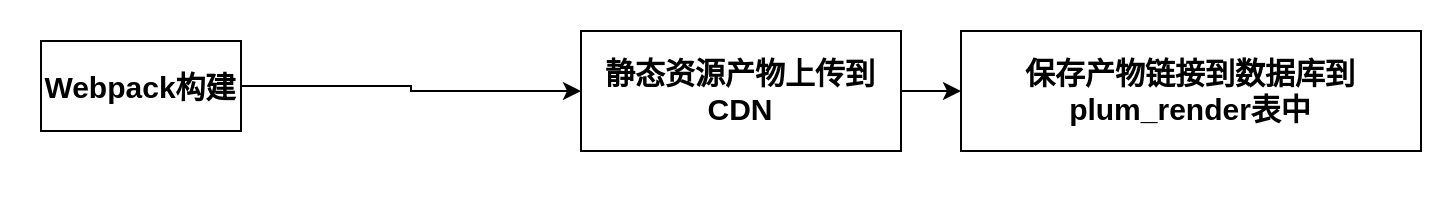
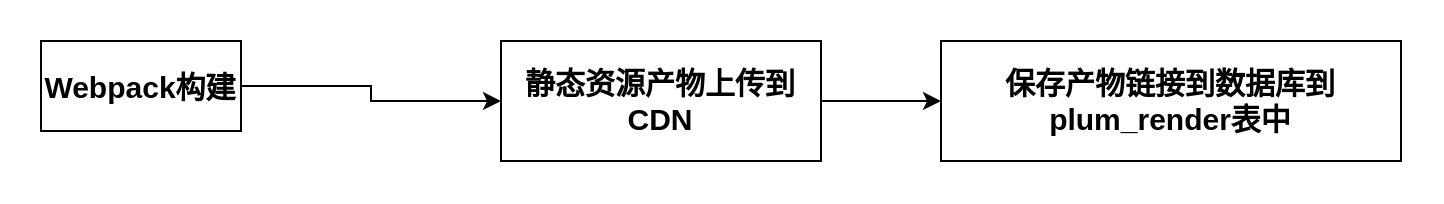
  <mxCell id="0" />
  <mxCell id="1" parent="0" />
  <mxCell id="2" style="edgeStyle=orthogonalEdgeStyle;rounded=0;orthogonalLoop=1;jettySize=auto;html=1;entryX=0;entryY=0.5;entryDx=0;entryDy=0;" edge="1" parent="1" source="3" target="5"><mxGeometry relative="1" as="geometry" /></mxCell>
  <mxCell id="3" value="&lt;b&gt;&lt;font style=&quot;font-size: 15px&quot;&gt;Webpack构建&lt;/font&gt;&lt;/b&gt;" style="rounded=0;whiteSpace=wrap;html=1;" vertex="1" parent="1"><mxGeometry x="20" y="20" width="100" height="45" as="geometry" /></mxCell>
  <mxCell id="4" style="edgeStyle=orthogonalEdgeStyle;rounded=0;orthogonalLoop=1;jettySize=auto;html=1;entryX=0;entryY=0.5;entryDx=0;entryDy=0;" edge="1" parent="1" source="5" target="6"><mxGeometry relative="1" as="geometry" /></mxCell>
- <mxCell id="5" value="&lt;span style=&quot;font-size: 15px&quot;&gt;&lt;b&gt;静态资源产物上传到CDN&lt;/b&gt;&lt;/span&gt;" style="rounded=0;whiteSpace=wrap;html=1;" vertex="1" parent="1"><mxGeometry x="290" y="15" width="160" height="60" as="geometry" /></mxCell>
- <mxCell id="6" value="&lt;span style=&quot;font-size: 15px&quot;&gt;&lt;b&gt;保存产物链接到数据库到&lt;br&gt;plum_render表中&lt;br&gt;&lt;/b&gt;&lt;/span&gt;" style="rounded=0;whiteSpace=wrap;html=1;" vertex="1" parent="1"><mxGeometry x="480" y="15" width="230" height="60" as="geometry" /></mxCell>
+ <mxCell id="5" value="&lt;span style=&quot;font-size: 15px&quot;&gt;&lt;b&gt;静态资源产物上传到CDN&lt;/b&gt;&lt;/span&gt;" style="rounded=0;whiteSpace=wrap;html=1;" vertex="1" parent="1"><mxGeometry x="250" y="20" width="160" height="60" as="geometry" /></mxCell>
+ <mxCell id="6" value="&lt;span style=&quot;font-size: 15px&quot;&gt;&lt;b&gt;保存产物链接到数据库到&lt;br&gt;plum_render表中&lt;br&gt;&lt;/b&gt;&lt;/span&gt;" style="rounded=0;whiteSpace=wrap;html=1;" vertex="1" parent="1"><mxGeometry x="470" y="20" width="230" height="60" as="geometry" /></mxCell>
